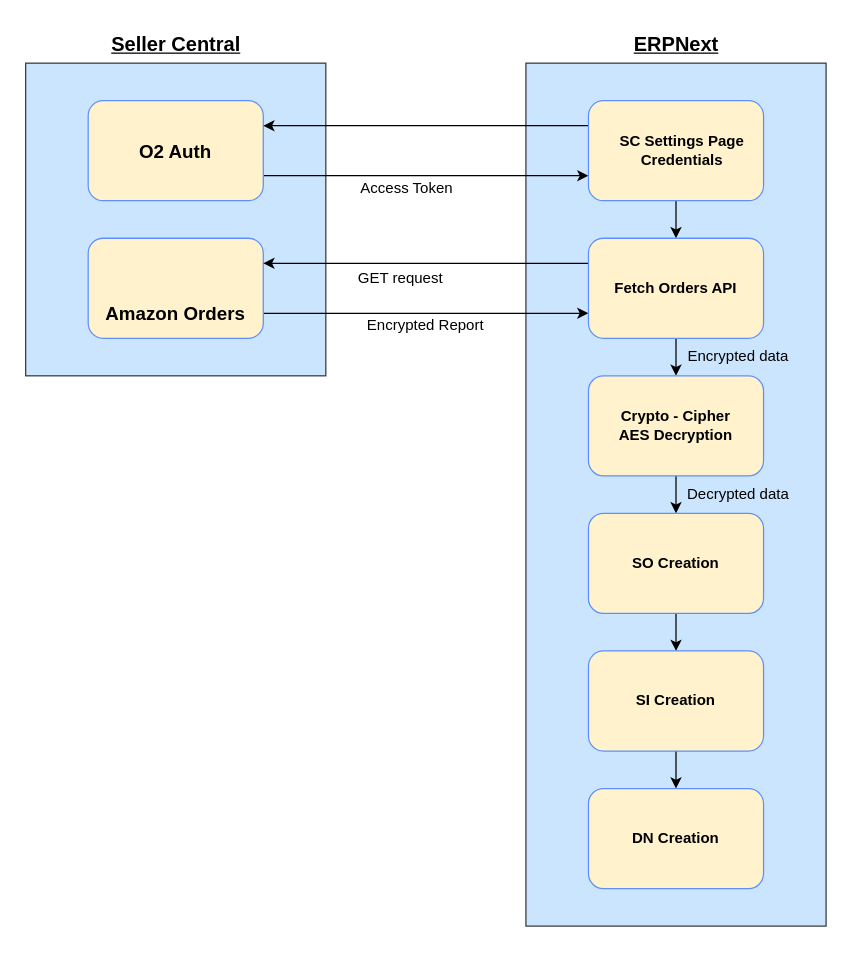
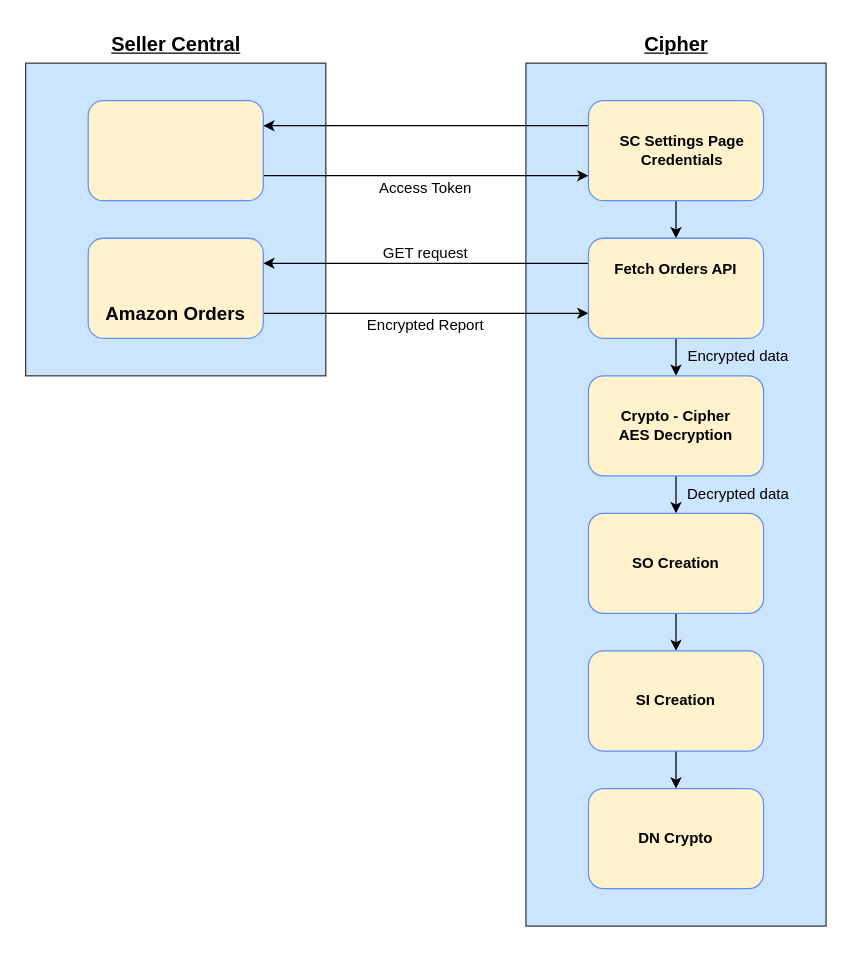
  <mxCell id="0" />
  <mxCell id="1" parent="0" />
  <mxCell id="2" value="" style="rounded=0;whiteSpace=wrap;html=1;fillColor=#cce5ff;strokeColor=#36393d;" parent="1" vertex="1"><mxGeometry x="20" y="50" width="240" height="250" as="geometry" /></mxCell>
  <mxCell id="3" value="" style="rounded=0;whiteSpace=wrap;html=1;fillColor=#cce5ff;strokeColor=#36393d;" parent="1" vertex="1"><mxGeometry x="420" y="50" width="240" height="690" as="geometry" /></mxCell>
  <mxCell id="4" value="&lt;b&gt;&lt;u&gt;&lt;font style=&quot;font-size: 16px;&quot;&gt;Seller Central&lt;/font&gt;&lt;/u&gt;&lt;/b&gt;" style="text;html=1;align=center;verticalAlign=middle;resizable=0;points=[];autosize=1;strokeColor=none;fillColor=none;" parent="1" vertex="1"><mxGeometry x="75" y="20" width="130" height="30" as="geometry" /></mxCell>
- <mxCell id="5" value="&lt;span style=&quot;font-size: 16px;&quot;&gt;&lt;b&gt;&lt;u&gt;ERPNext&lt;br&gt;&lt;/u&gt;&lt;/b&gt;&lt;/span&gt;" style="text;html=1;align=center;verticalAlign=middle;resizable=0;points=[];autosize=1;strokeColor=none;fillColor=none;" parent="1" vertex="1"><mxGeometry x="495" y="20" width="90" height="30" as="geometry" /></mxCell>
+ <mxCell id="5" value="&lt;span style=&quot;font-size: 16px;&quot;&gt;&lt;b&gt;&lt;u&gt;Cipher&lt;br&gt;&lt;/u&gt;&lt;/b&gt;&lt;/span&gt;" style="text;html=1;align=center;verticalAlign=middle;resizable=0;points=[];autosize=1;strokeColor=none;fillColor=none;" parent="1" vertex="1"><mxGeometry x="495" y="20" width="90" height="30" as="geometry" /></mxCell>
  <mxCell id="6" style="edgeStyle=orthogonalEdgeStyle;rounded=0;orthogonalLoop=1;jettySize=auto;html=1;exitX=1;exitY=0.75;exitDx=0;exitDy=0;entryX=0;entryY=0.75;entryDx=0;entryDy=0;" edge="1" parent="1" source="7" target="10"><mxGeometry relative="1" as="geometry" /></mxCell>
  <mxCell id="7" value="" style="rounded=1;whiteSpace=wrap;html=1;fillColor=#fff2cc;strokeColor=#5d91f9;" vertex="1" parent="1"><mxGeometry x="70" y="80" width="140" height="80" as="geometry" /></mxCell>
  <mxCell id="8" style="edgeStyle=orthogonalEdgeStyle;rounded=0;orthogonalLoop=1;jettySize=auto;html=1;exitX=0;exitY=0.25;exitDx=0;exitDy=0;entryX=1;entryY=0.25;entryDx=0;entryDy=0;" edge="1" parent="1" source="10" target="7"><mxGeometry relative="1" as="geometry" /></mxCell>
  <mxCell id="9" style="edgeStyle=orthogonalEdgeStyle;rounded=0;orthogonalLoop=1;jettySize=auto;html=1;exitX=0.5;exitY=1;exitDx=0;exitDy=0;entryX=0.5;entryY=0;entryDx=0;entryDy=0;" edge="1" parent="1" source="10" target="15"><mxGeometry relative="1" as="geometry" /></mxCell>
  <mxCell id="10" value="" style="rounded=1;whiteSpace=wrap;html=1;fillColor=#fff2cc;strokeColor=#5d91f9;glass=0;shadow=0;gradientColor=none;" vertex="1" parent="1"><mxGeometry x="470" y="80" width="140" height="80" as="geometry" /></mxCell>
  <mxCell id="11" style="edgeStyle=orthogonalEdgeStyle;rounded=0;orthogonalLoop=1;jettySize=auto;html=1;exitX=1;exitY=0.75;exitDx=0;exitDy=0;entryX=0;entryY=0.75;entryDx=0;entryDy=0;" edge="1" parent="1" source="12" target="15"><mxGeometry relative="1" as="geometry" /></mxCell>
  <mxCell id="12" value="" style="rounded=1;whiteSpace=wrap;html=1;fillColor=#fff2cc;strokeColor=#5d91f9;" vertex="1" parent="1"><mxGeometry x="70" y="190" width="140" height="80" as="geometry" /></mxCell>
  <mxCell id="13" style="edgeStyle=orthogonalEdgeStyle;rounded=0;orthogonalLoop=1;jettySize=auto;html=1;exitX=0;exitY=0.25;exitDx=0;exitDy=0;entryX=1;entryY=0.25;entryDx=0;entryDy=0;" edge="1" parent="1" source="15" target="12"><mxGeometry relative="1" as="geometry" /></mxCell>
  <mxCell id="14" style="edgeStyle=orthogonalEdgeStyle;rounded=0;orthogonalLoop=1;jettySize=auto;html=1;exitX=0.5;exitY=1;exitDx=0;exitDy=0;entryX=0.5;entryY=0;entryDx=0;entryDy=0;" edge="1" parent="1" source="15" target="22"><mxGeometry relative="1" as="geometry" /></mxCell>
  <mxCell id="15" value="" style="rounded=1;whiteSpace=wrap;html=1;fillColor=#fff2cc;strokeColor=#5d91f9;" vertex="1" parent="1"><mxGeometry x="470" y="190" width="140" height="80" as="geometry" /></mxCell>
- <mxCell id="16" value="O2 Auth" style="text;html=1;align=center;verticalAlign=middle;whiteSpace=wrap;rounded=0;fontStyle=1;fontSize=15;labelBackgroundColor=none;labelBorderColor=none;fillColor=none;shadow=0;" vertex="1" parent="1"><mxGeometry x="110" y="105" width="60" height="30" as="geometry" /></mxCell>
  <mxCell id="17" value="Amazon Orders" style="text;html=1;align=center;verticalAlign=middle;whiteSpace=wrap;rounded=0;fontStyle=1;fontSize=15;" vertex="1" parent="1"><mxGeometry x="80" y="235" width="120" height="30" as="geometry" /></mxCell>
  <mxCell id="18" value="&lt;b&gt;SC Settings Page&lt;br&gt;Credentials&lt;/b&gt;" style="text;html=1;align=center;verticalAlign=middle;whiteSpace=wrap;rounded=0;" vertex="1" parent="1"><mxGeometry x="490" y="105" width="110" height="30" as="geometry" /></mxCell>
- <mxCell id="19" value="Fetch Orders API" style="text;html=1;align=center;verticalAlign=middle;whiteSpace=wrap;rounded=0;fontStyle=1" vertex="1" parent="1"><mxGeometry x="490" y="215" width="100" height="30" as="geometry" /></mxCell>
- <mxCell id="20" value="Access Token" style="text;html=1;align=center;verticalAlign=middle;whiteSpace=wrap;rounded=0;" vertex="1" parent="1"><mxGeometry x="285" y="135" width="80" height="30" as="geometry" /></mxCell>
+ <mxCell id="19" value="Fetch Orders API" style="text;html=1;align=center;verticalAlign=middle;whiteSpace=wrap;rounded=0;fontStyle=1" vertex="1" parent="1"><mxGeometry x="490" y="200" width="100" height="30" as="geometry" /></mxCell>
+ <mxCell id="20" value="Access Token" style="text;html=1;align=center;verticalAlign=middle;whiteSpace=wrap;rounded=0;" vertex="1" parent="1"><mxGeometry x="300" y="135" width="80" height="30" as="geometry" /></mxCell>
  <mxCell id="21" style="edgeStyle=orthogonalEdgeStyle;rounded=0;orthogonalLoop=1;jettySize=auto;html=1;exitX=0.5;exitY=1;exitDx=0;exitDy=0;entryX=0.5;entryY=0;entryDx=0;entryDy=0;" edge="1" parent="1" source="22" target="25"><mxGeometry relative="1" as="geometry" /></mxCell>
  <mxCell id="22" value="" style="rounded=1;whiteSpace=wrap;html=1;fillColor=#fff2cc;strokeColor=#5d91f9;" vertex="1" parent="1"><mxGeometry x="470" y="300" width="140" height="80" as="geometry" /></mxCell>
  <mxCell id="23" value="Crypto - Cipher&lt;br&gt;AES Decryption" style="text;html=1;align=center;verticalAlign=middle;whiteSpace=wrap;rounded=0;fontStyle=1" vertex="1" parent="1"><mxGeometry x="490" y="325" width="100" height="30" as="geometry" /></mxCell>
  <mxCell id="24" style="edgeStyle=orthogonalEdgeStyle;rounded=0;orthogonalLoop=1;jettySize=auto;html=1;exitX=0.5;exitY=1;exitDx=0;exitDy=0;entryX=0.5;entryY=0;entryDx=0;entryDy=0;" edge="1" parent="1" source="25" target="28"><mxGeometry relative="1" as="geometry" /></mxCell>
  <mxCell id="25" value="" style="rounded=1;whiteSpace=wrap;html=1;fillColor=#fff2cc;strokeColor=#5d91f9;" vertex="1" parent="1"><mxGeometry x="470" y="410" width="140" height="80" as="geometry" /></mxCell>
  <mxCell id="26" value="SO Creation" style="text;html=1;align=center;verticalAlign=middle;whiteSpace=wrap;rounded=0;fontStyle=1" vertex="1" parent="1"><mxGeometry x="490" y="435" width="100" height="30" as="geometry" /></mxCell>
  <mxCell id="27" style="edgeStyle=orthogonalEdgeStyle;rounded=0;orthogonalLoop=1;jettySize=auto;html=1;exitX=0.5;exitY=1;exitDx=0;exitDy=0;" edge="1" parent="1" source="28" target="31"><mxGeometry relative="1" as="geometry" /></mxCell>
  <mxCell id="28" value="" style="rounded=1;whiteSpace=wrap;html=1;fillColor=#fff2cc;strokeColor=#5d91f9;" vertex="1" parent="1"><mxGeometry x="470" y="520" width="140" height="80" as="geometry" /></mxCell>
  <mxCell id="29" value="SI Creation" style="text;html=1;align=center;verticalAlign=middle;whiteSpace=wrap;rounded=0;fontStyle=1" vertex="1" parent="1"><mxGeometry x="490" y="545" width="100" height="30" as="geometry" /></mxCell>
  <mxCell id="30" value="SO Creation" style="text;html=1;align=center;verticalAlign=middle;whiteSpace=wrap;rounded=0;fontStyle=1" vertex="1" parent="1"><mxGeometry x="490" y="655" width="100" height="30" as="geometry" /></mxCell>
  <mxCell id="31" value="" style="rounded=1;whiteSpace=wrap;html=1;fillColor=#fff2cc;strokeColor=#5d91f9;" vertex="1" parent="1"><mxGeometry x="470" y="630" width="140" height="80" as="geometry" /></mxCell>
- <mxCell id="32" value="DN Creation" style="text;html=1;align=center;verticalAlign=middle;whiteSpace=wrap;rounded=0;fontStyle=1" vertex="1" parent="1"><mxGeometry x="490" y="655" width="100" height="30" as="geometry" /></mxCell>
- <mxCell id="33" value="GET request" style="text;html=1;align=center;verticalAlign=middle;whiteSpace=wrap;rounded=0;" vertex="1" parent="1"><mxGeometry x="280" y="207" width="80" height="30" as="geometry" /></mxCell>
+ <mxCell id="32" value="DN Crypto" style="text;html=1;align=center;verticalAlign=middle;whiteSpace=wrap;rounded=0;fontStyle=1" vertex="1" parent="1"><mxGeometry x="490" y="655" width="100" height="30" as="geometry" /></mxCell>
+ <mxCell id="33" value="GET request" style="text;html=1;align=center;verticalAlign=middle;whiteSpace=wrap;rounded=0;" vertex="1" parent="1"><mxGeometry x="300" y="187" width="80" height="30" as="geometry" /></mxCell>
  <mxCell id="34" value="Encrypted Report" style="text;html=1;align=center;verticalAlign=middle;whiteSpace=wrap;rounded=0;" vertex="1" parent="1"><mxGeometry x="290" y="245" width="100" height="30" as="geometry" /></mxCell>
  <mxCell id="35" value="Decrypted data" style="text;html=1;align=center;verticalAlign=middle;whiteSpace=wrap;rounded=0;" vertex="1" parent="1"><mxGeometry x="540" y="380" width="100" height="30" as="geometry" /></mxCell>
  <mxCell id="36" value="Encrypted data" style="text;html=1;align=center;verticalAlign=middle;whiteSpace=wrap;rounded=0;" vertex="1" parent="1"><mxGeometry x="540" y="270" width="100" height="30" as="geometry" /></mxCell>
